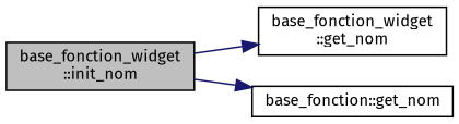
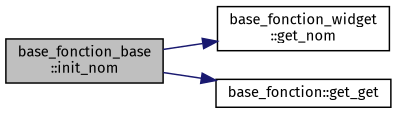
  digraph {
    fontname="Fira Sans"
    rankdir=LR
    node [color=black fillcolor=white fontname="Fira Sans" fontsize=10 shape=record style=filled]
    edge [color=midnightblue fontname="Fira Sans" fontsize=10 labelfontname=Helvetica labelfontsize=10 style=solid]
-   n1 [fillcolor=grey75 fontcolor=black height=0.2 label="base_fonction_widget\l::init_nom" width=0.4]
+   n1 [fillcolor=grey75 fontcolor=black height=0.2 label="base_fonction_base\l::init_nom" width=0.4]
    n2 [height=0.2 label="base_fonction_widget\l::get_nom" width=0.4]
-   n3 [height=0.2 label="base_fonction::get_nom" width=0.4]
+   n3 [height=0.2 label="base_fonction::get_get" width=0.4]
    n1 -> n2
    n1 -> n3
  }
